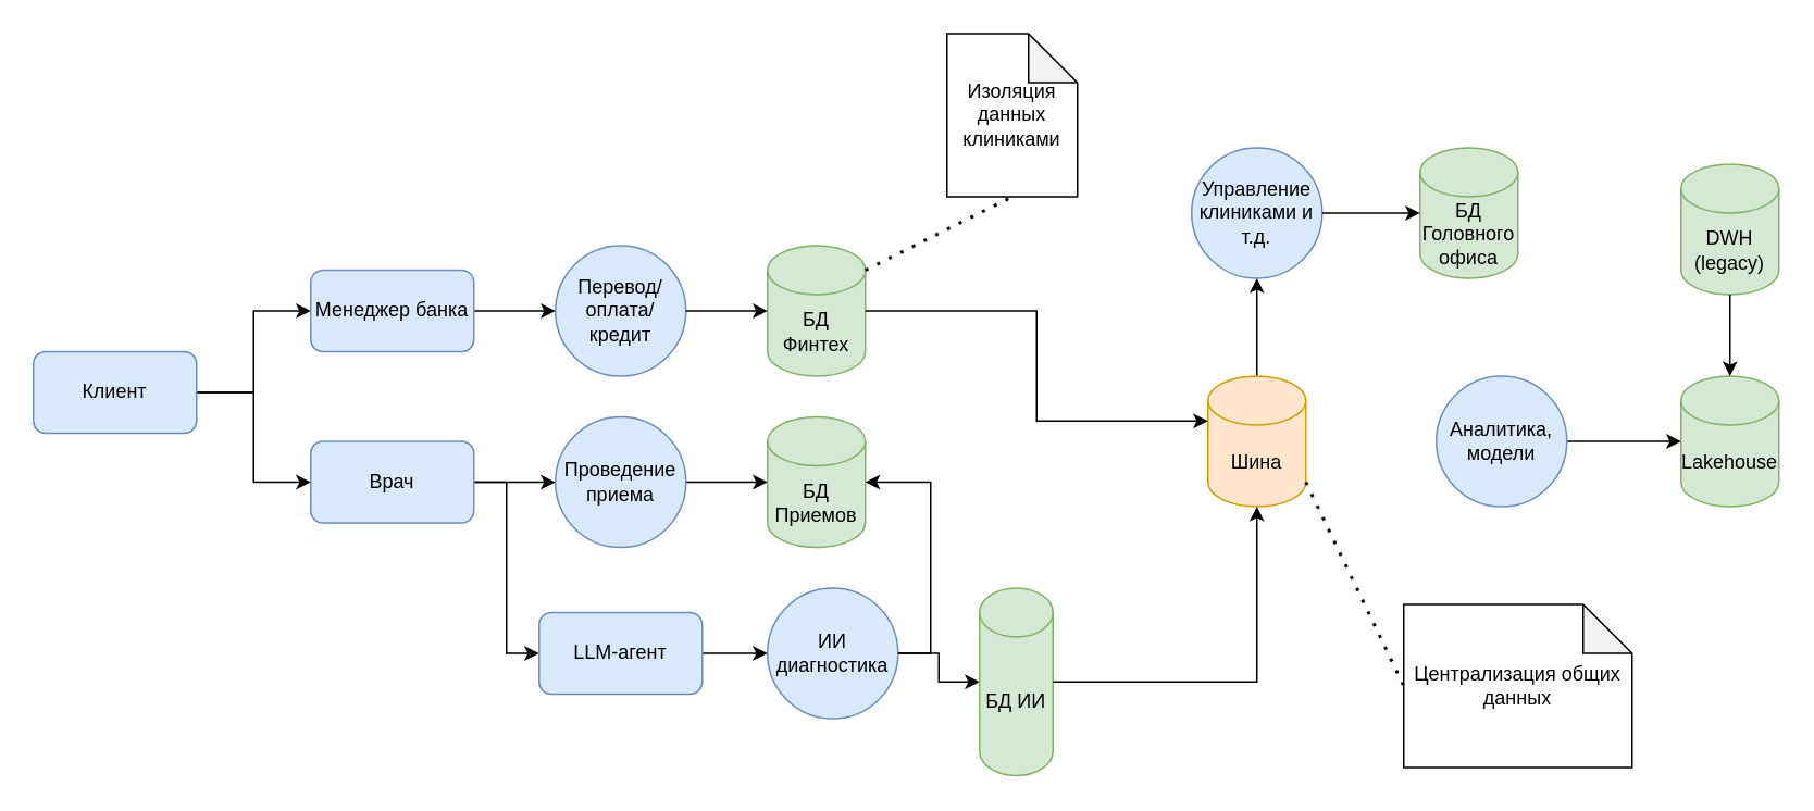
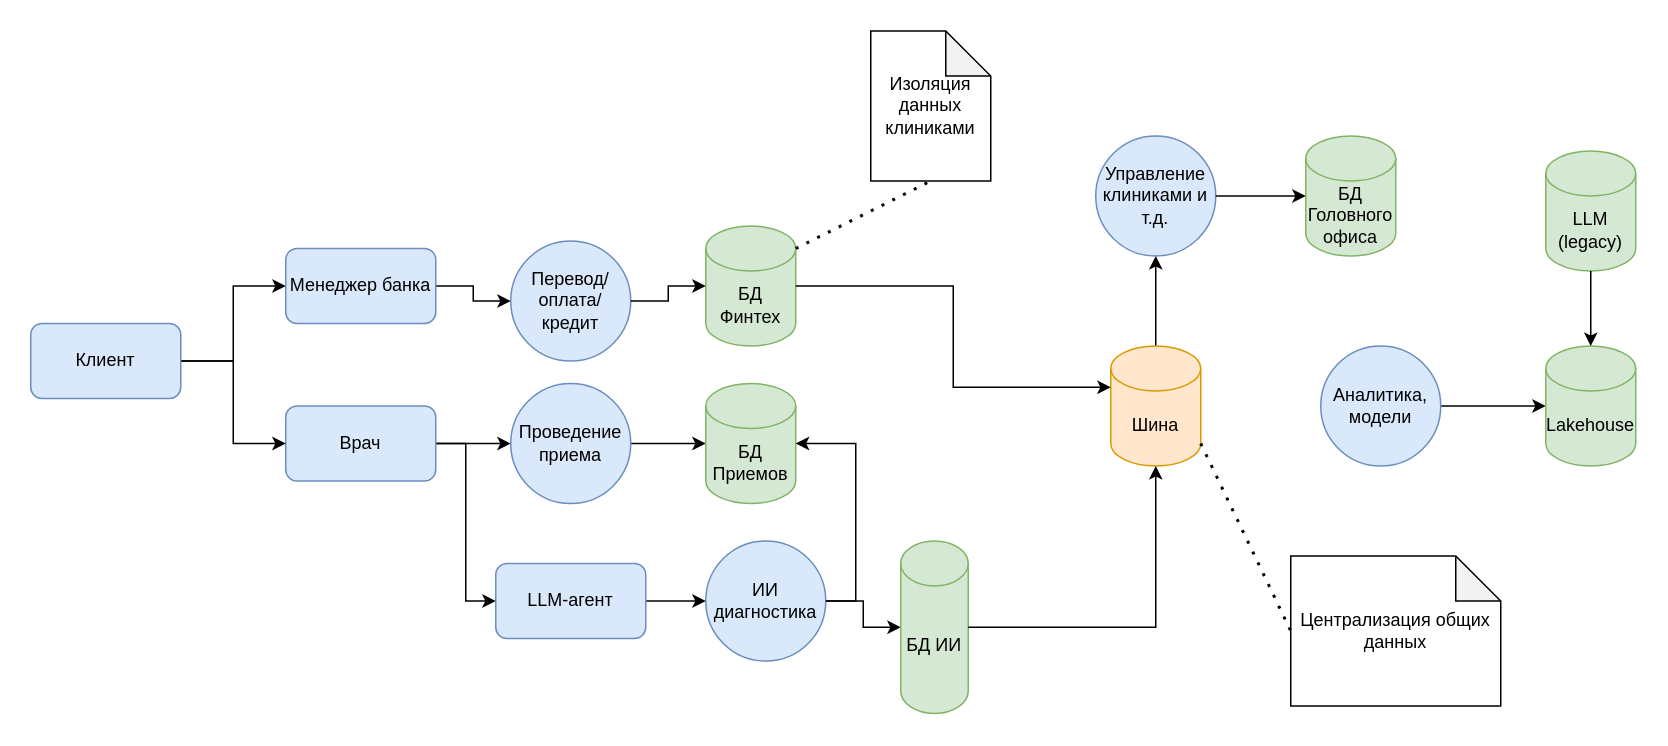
  <mxCell id="0" />
  <mxCell id="1" parent="0" />
  <mxCell id="2" style="edgeStyle=orthogonalEdgeStyle;rounded=0;orthogonalLoop=1;jettySize=auto;html=1;entryX=0;entryY=0.5;entryDx=0;entryDy=0;" parent="1" source="4" target="6" edge="1"><mxGeometry relative="1" as="geometry" /></mxCell>
  <mxCell id="3" style="edgeStyle=orthogonalEdgeStyle;rounded=0;orthogonalLoop=1;jettySize=auto;html=1;entryX=0;entryY=0.5;entryDx=0;entryDy=0;" parent="1" source="4" target="11" edge="1"><mxGeometry relative="1" as="geometry" /></mxCell>
  <mxCell id="4" value="Врач" style="html=1;dashed=0;whiteSpace=wrap;rounded=1;fillColor=#dae8fc;strokeColor=#6c8ebf;" parent="1" vertex="1"><mxGeometry x="190" y="270" width="100" height="50" as="geometry" /></mxCell>
  <mxCell id="5" style="edgeStyle=orthogonalEdgeStyle;rounded=0;orthogonalLoop=1;jettySize=auto;html=1;" parent="1" source="6" target="7" edge="1"><mxGeometry relative="1" as="geometry" /></mxCell>
  <mxCell id="6" value="Проведение приема" style="ellipse;whiteSpace=wrap;html=1;aspect=fixed;fillColor=#dae8fc;strokeColor=#6c8ebf;" parent="1" vertex="1"><mxGeometry x="340" y="255" width="80" height="80" as="geometry" /></mxCell>
  <mxCell id="7" value="БД Приемов" style="shape=cylinder3;whiteSpace=wrap;html=1;boundedLbl=1;backgroundOutline=1;size=15;fillColor=#d5e8d4;strokeColor=#82b366;" parent="1" vertex="1"><mxGeometry x="470" y="255" width="60" height="80" as="geometry" /></mxCell>
  <mxCell id="8" style="edgeStyle=orthogonalEdgeStyle;rounded=0;orthogonalLoop=1;jettySize=auto;html=1;" parent="1" source="9" target="12" edge="1"><mxGeometry relative="1" as="geometry" /></mxCell>
  <mxCell id="9" value="ИИ диагностика" style="ellipse;whiteSpace=wrap;html=1;aspect=fixed;fillColor=#dae8fc;strokeColor=#6c8ebf;" parent="1" vertex="1"><mxGeometry x="470" y="360" width="80" height="80" as="geometry" /></mxCell>
  <mxCell id="10" style="edgeStyle=orthogonalEdgeStyle;rounded=0;orthogonalLoop=1;jettySize=auto;html=1;entryX=0;entryY=0.5;entryDx=0;entryDy=0;" parent="1" source="11" target="9" edge="1"><mxGeometry relative="1" as="geometry" /></mxCell>
  <mxCell id="11" value="LLM-агент" style="html=1;dashed=0;whiteSpace=wrap;rounded=1;fillColor=#dae8fc;strokeColor=#6c8ebf;" parent="1" vertex="1"><mxGeometry x="330" y="375" width="100" height="50" as="geometry" /></mxCell>
  <mxCell id="12" value="БД ИИ" style="shape=cylinder3;whiteSpace=wrap;html=1;boundedLbl=1;backgroundOutline=1;size=15;fillColor=#d5e8d4;strokeColor=#82b366;" parent="1" vertex="1"><mxGeometry x="600" y="360" width="45" height="115" as="geometry" /></mxCell>
  <mxCell id="13" style="edgeStyle=orthogonalEdgeStyle;rounded=0;orthogonalLoop=1;jettySize=auto;html=1;entryX=0;entryY=0.5;entryDx=0;entryDy=0;" parent="1" source="15" target="20" edge="1"><mxGeometry relative="1" as="geometry" /></mxCell>
  <mxCell id="14" style="edgeStyle=orthogonalEdgeStyle;rounded=0;orthogonalLoop=1;jettySize=auto;html=1;entryX=0;entryY=0.5;entryDx=0;entryDy=0;" parent="1" source="15" target="4" edge="1"><mxGeometry relative="1" as="geometry" /></mxCell>
  <mxCell id="15" value="Клиент" style="html=1;dashed=0;whiteSpace=wrap;rounded=1;fillColor=#dae8fc;strokeColor=#6c8ebf;" parent="1" vertex="1"><mxGeometry x="20" y="215" width="100" height="50" as="geometry" /></mxCell>
- <mxCell id="16" value="Перевод/оплата/кредит" style="ellipse;whiteSpace=wrap;html=1;aspect=fixed;fillColor=#dae8fc;strokeColor=#6c8ebf;" parent="1" vertex="1"><mxGeometry x="340" y="150" width="80" height="80" as="geometry" /></mxCell>
+ <mxCell id="16" value="Перевод/оплата/кредит" style="ellipse;whiteSpace=wrap;html=1;aspect=fixed;fillColor=#dae8fc;strokeColor=#6c8ebf;" parent="1" vertex="1"><mxGeometry x="340" y="160" width="80" height="80" as="geometry" /></mxCell>
  <mxCell id="17" value="БД Финтех" style="shape=cylinder3;whiteSpace=wrap;html=1;boundedLbl=1;backgroundOutline=1;size=15;fillColor=#d5e8d4;strokeColor=#82b366;" parent="1" vertex="1"><mxGeometry x="470" y="150" width="60" height="80" as="geometry" /></mxCell>
  <mxCell id="18" style="edgeStyle=orthogonalEdgeStyle;rounded=0;orthogonalLoop=1;jettySize=auto;html=1;entryX=0;entryY=0.5;entryDx=0;entryDy=0;entryPerimeter=0;" parent="1" source="16" target="17" edge="1"><mxGeometry relative="1" as="geometry" /></mxCell>
  <mxCell id="19" style="edgeStyle=orthogonalEdgeStyle;rounded=0;orthogonalLoop=1;jettySize=auto;html=1;entryX=0;entryY=0.5;entryDx=0;entryDy=0;" parent="1" source="20" target="16" edge="1"><mxGeometry relative="1" as="geometry" /></mxCell>
  <mxCell id="20" value="Менеджер банка" style="html=1;dashed=0;whiteSpace=wrap;rounded=1;fillColor=#dae8fc;strokeColor=#6c8ebf;" parent="1" vertex="1"><mxGeometry x="190" y="165" width="100" height="50" as="geometry" /></mxCell>
  <mxCell id="21" style="edgeStyle=orthogonalEdgeStyle;rounded=0;orthogonalLoop=1;jettySize=auto;html=1;" parent="1" source="22" target="28" edge="1"><mxGeometry relative="1" as="geometry" /></mxCell>
  <mxCell id="22" value="Шина" style="shape=cylinder3;whiteSpace=wrap;html=1;boundedLbl=1;backgroundOutline=1;size=15;fillColor=#ffe6cc;strokeColor=#d79b00;" parent="1" vertex="1"><mxGeometry x="740" y="230" width="60" height="80" as="geometry" /></mxCell>
  <mxCell id="23" style="edgeStyle=orthogonalEdgeStyle;rounded=0;orthogonalLoop=1;jettySize=auto;html=1;" parent="1" source="24" target="27" edge="1"><mxGeometry relative="1" as="geometry" /></mxCell>
  <mxCell id="24" value="Аналитика, модели" style="ellipse;whiteSpace=wrap;html=1;aspect=fixed;fillColor=#dae8fc;strokeColor=#6c8ebf;" parent="1" vertex="1"><mxGeometry x="880" y="230" width="80" height="80" as="geometry" /></mxCell>
  <mxCell id="25" style="edgeStyle=orthogonalEdgeStyle;rounded=0;orthogonalLoop=1;jettySize=auto;html=1;entryX=0;entryY=0;entryDx=0;entryDy=27.5;entryPerimeter=0;" parent="1" source="17" target="22" edge="1"><mxGeometry relative="1" as="geometry" /></mxCell>
  <mxCell id="26" style="edgeStyle=orthogonalEdgeStyle;rounded=0;orthogonalLoop=1;jettySize=auto;html=1;entryX=0.5;entryY=1;entryDx=0;entryDy=0;entryPerimeter=0;" parent="1" source="12" target="22" edge="1"><mxGeometry relative="1" as="geometry" /></mxCell>
  <mxCell id="27" value="Lakehouse" style="shape=cylinder3;whiteSpace=wrap;html=1;boundedLbl=1;backgroundOutline=1;size=15;fillColor=#d5e8d4;strokeColor=#82b366;" parent="1" vertex="1"><mxGeometry x="1030" y="230" width="60" height="80" as="geometry" /></mxCell>
  <mxCell id="28" value="Управление клиниками и т.д." style="ellipse;whiteSpace=wrap;html=1;aspect=fixed;fillColor=#dae8fc;strokeColor=#6c8ebf;" parent="1" vertex="1"><mxGeometry x="730" y="90" width="80" height="80" as="geometry" /></mxCell>
  <mxCell id="29" value="БД Головного офиса" style="shape=cylinder3;whiteSpace=wrap;html=1;boundedLbl=1;backgroundOutline=1;size=15;fillColor=#d5e8d4;strokeColor=#82b366;" parent="1" vertex="1"><mxGeometry x="870" y="90" width="60" height="80" as="geometry" /></mxCell>
  <mxCell id="30" style="edgeStyle=orthogonalEdgeStyle;rounded=0;orthogonalLoop=1;jettySize=auto;html=1;entryX=0;entryY=0.5;entryDx=0;entryDy=0;entryPerimeter=0;" parent="1" source="28" target="29" edge="1"><mxGeometry relative="1" as="geometry" /></mxCell>
  <mxCell id="31" value="Изоляция данных клиниками" style="shape=note;whiteSpace=wrap;html=1;backgroundOutline=1;darkOpacity=0.05;" parent="1" vertex="1"><mxGeometry x="580" y="20" width="80" height="100" as="geometry" /></mxCell>
  <mxCell id="32" value="" style="endArrow=none;dashed=1;html=1;dashPattern=1 3;strokeWidth=2;rounded=0;entryX=0.5;entryY=1;entryDx=0;entryDy=0;entryPerimeter=0;exitX=1;exitY=0;exitDx=0;exitDy=15;exitPerimeter=0;" parent="1" source="17" target="31" edge="1"><mxGeometry width="50" height="50" relative="1" as="geometry"><mxPoint x="570" y="220" as="sourcePoint" /><mxPoint x="620" y="170" as="targetPoint" /></mxGeometry></mxCell>
  <mxCell id="33" value="Централизация общих данных" style="shape=note;whiteSpace=wrap;html=1;backgroundOutline=1;darkOpacity=0.05;" parent="1" vertex="1"><mxGeometry x="860" y="370" width="140" height="100" as="geometry" /></mxCell>
  <mxCell id="34" value="" style="endArrow=none;dashed=1;html=1;dashPattern=1 3;strokeWidth=2;rounded=0;entryX=0;entryY=0.5;entryDx=0;entryDy=0;entryPerimeter=0;exitX=1;exitY=1;exitDx=0;exitDy=-15;exitPerimeter=0;" parent="1" source="22" target="33" edge="1"><mxGeometry width="50" height="50" relative="1" as="geometry"><mxPoint x="820" y="520" as="sourcePoint" /><mxPoint x="870" y="470" as="targetPoint" /></mxGeometry></mxCell>
  <mxCell id="35" style="edgeStyle=orthogonalEdgeStyle;rounded=0;orthogonalLoop=1;jettySize=auto;html=1;entryX=1;entryY=0.5;entryDx=0;entryDy=0;entryPerimeter=0;" parent="1" source="9" target="7" edge="1"><mxGeometry relative="1" as="geometry"><Array as="points"><mxPoint x="570" y="400" /><mxPoint x="570" y="295" /></Array></mxGeometry></mxCell>
- <mxCell id="36" value="DWH (legacy)" style="shape=cylinder3;whiteSpace=wrap;html=1;boundedLbl=1;backgroundOutline=1;size=15;fillColor=#d5e8d4;strokeColor=#82b366;" parent="1" vertex="1"><mxGeometry x="1030" y="100" width="60" height="80" as="geometry" /></mxCell>
+ <mxCell id="36" value="LLM (legacy)" style="shape=cylinder3;whiteSpace=wrap;html=1;boundedLbl=1;backgroundOutline=1;size=15;fillColor=#d5e8d4;strokeColor=#82b366;" parent="1" vertex="1"><mxGeometry x="1030" y="100" width="60" height="80" as="geometry" /></mxCell>
  <mxCell id="37" style="edgeStyle=orthogonalEdgeStyle;rounded=0;orthogonalLoop=1;jettySize=auto;html=1;entryX=0.5;entryY=0;entryDx=0;entryDy=0;entryPerimeter=0;" parent="1" source="36" target="27" edge="1"><mxGeometry relative="1" as="geometry" /></mxCell>
